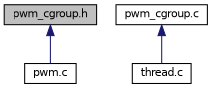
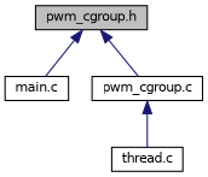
  digraph {
    node [color=black fillcolor=white fontname=Helvetica fontsize=10 shape=record style=filled]
    edge [color=midnightblue dir=back fontname=Helvetica fontsize=10 labelfontname=Helvetica labelfontsize=10 style=solid]
    n1 [fillcolor=grey75 fontcolor=black height=0.2 label="pwm_cgroup.h" width=0.4]
-   n2 [height=0.2 label="pwm.c" width=0.4]
+   n2 [height=0.2 label="main.c" width=0.4]
    n3 [height=0.2 label="pwm_cgroup.c" width=0.4]
    n4 [height=0.2 label="thread.c" width=0.4]
    n1 -> n2
+   n1 -> n3
    n3 -> n4
  }
